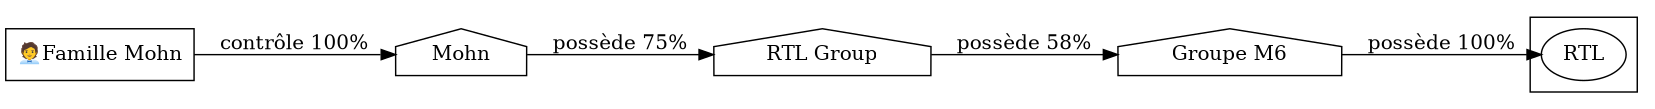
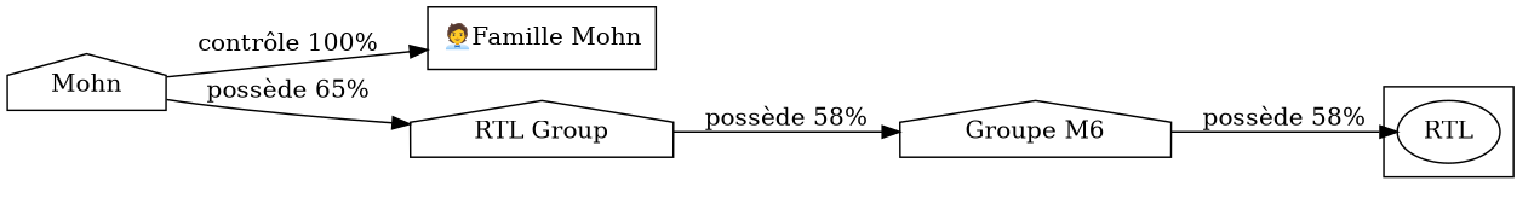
  digraph {
    rankdir=LR
    node [shape=house]
    n1 [label=RTL shape=""]
    n2 [label="🧑‍💼Famille Mohn" shape=box]
    n3 [label=Mohn]
    n4 [label="RTL Group"]
    n5 [label="Groupe M6"]
    subgraph cluster_1 {
      n1
    }
    subgraph sub_2 {
      n2
    }
-   n2 -> n3 [label="contrôle 100%"]
-   n3 -> n4 [label="possède 75%"]
+   n3 -> n2 [label="contrôle 100%"]
+   n3 -> n4 [label="possède 65%"]
    n4 -> n5 [label="possède 58%"]
-   n5 -> n1 [label="possède 100%"]
+   n5 -> n1 [label="possède 58%"]
  }
